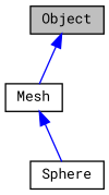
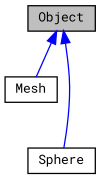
  digraph {
    fontname="Roboto Mono"
    node [color=black fillcolor=white fontname="Roboto Mono" fontsize=10 shape=record style=filled]
    edge [color=blue dir=back fontname="Roboto Mono" fontsize=10 labelfontname=Helvetica labelfontsize=10 style=solid]
    n1 [fillcolor=grey75 fontcolor=black height=0.2 label=Object width=0.4]
    n2 [height=0.2 label=Mesh width=0.4]
    n3 [height=0.2 label=Sphere width=0.4]
    n1 -> n2
-   n2 -> n3
+   n1 -> n3
  }
